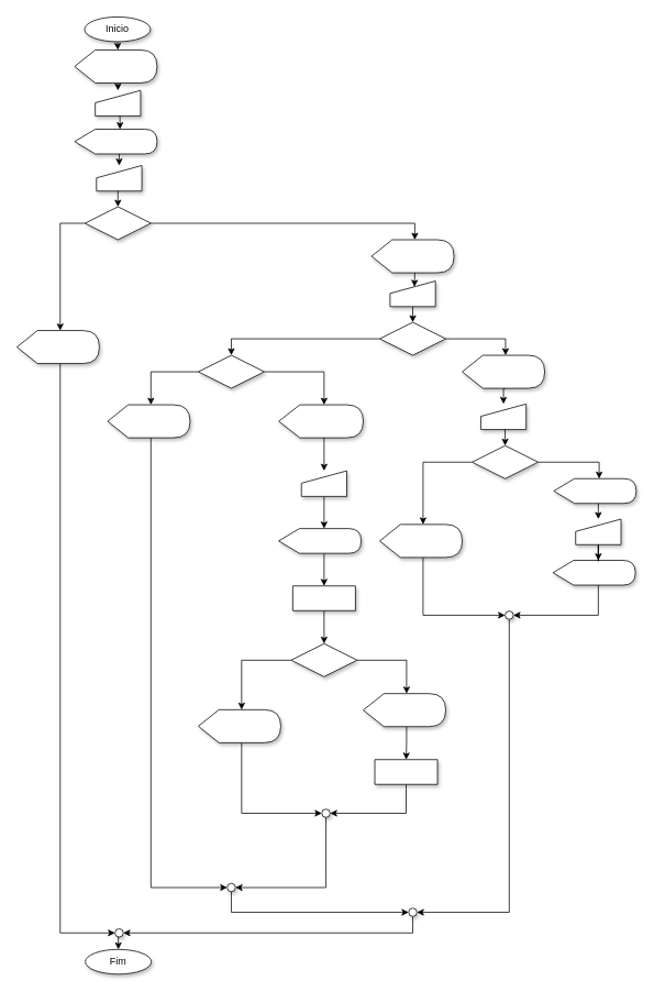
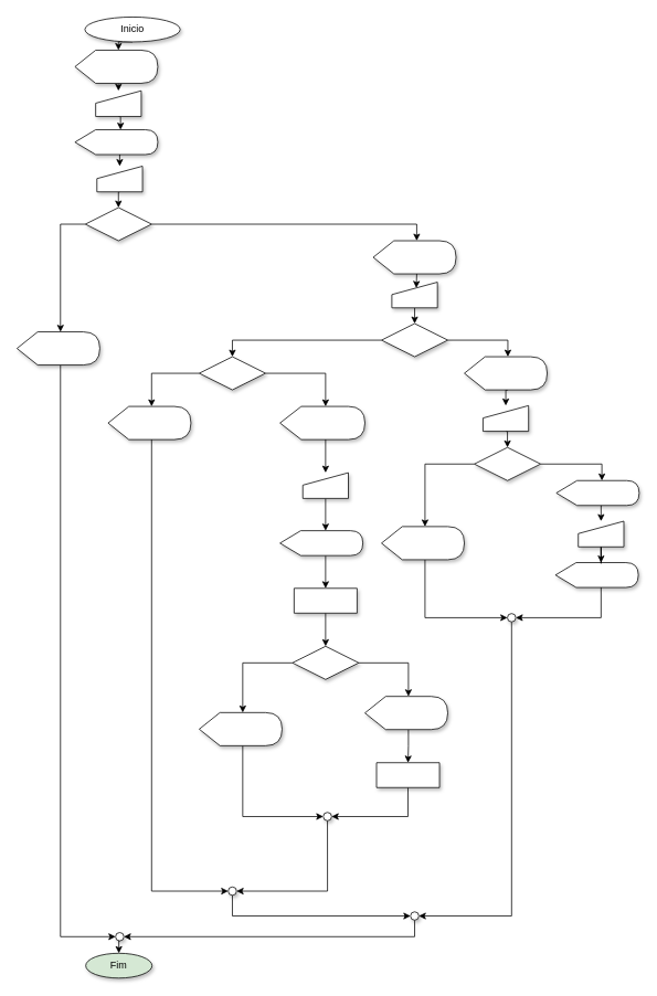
  <mxCell id="0" />
  <mxCell id="1" parent="0" />
  <mxCell id="2" style="edgeStyle=orthogonalEdgeStyle;rounded=0;orthogonalLoop=1;jettySize=auto;html=1;exitX=0;exitY=0;exitDx=52.5;exitDy=40;exitPerimeter=0;entryX=0.5;entryY=0;entryDx=0;entryDy=0;" edge="1" parent="1" source="3" target="30"><mxGeometry relative="1" as="geometry" /></mxCell>
  <mxCell id="3" value="" style="shape=display;whiteSpace=wrap;html=1;shadow=1;" vertex="1" parent="1"><mxGeometry x="90" y="60" width="100" height="40" as="geometry" /></mxCell>
  <mxCell id="4" style="edgeStyle=orthogonalEdgeStyle;rounded=0;orthogonalLoop=1;jettySize=auto;html=1;exitX=0;exitY=0;exitDx=55;exitDy=30;exitPerimeter=0;entryX=0.5;entryY=0;entryDx=0;entryDy=0;" edge="1" parent="1" source="5" target="32"><mxGeometry relative="1" as="geometry" /></mxCell>
  <mxCell id="5" value="" style="shape=display;whiteSpace=wrap;html=1;shadow=1;" vertex="1" parent="1"><mxGeometry x="90" y="156" width="100" height="30" as="geometry" /></mxCell>
  <mxCell id="6" style="edgeStyle=orthogonalEdgeStyle;rounded=0;orthogonalLoop=1;jettySize=auto;html=1;exitX=0;exitY=0;exitDx=52.5;exitDy=40;exitPerimeter=0;entryX=0;entryY=0.5;entryDx=0;entryDy=0;" edge="1" parent="1" source="7" target="71"><mxGeometry relative="1" as="geometry" /></mxCell>
  <mxCell id="7" value="" style="shape=display;whiteSpace=wrap;html=1;shadow=1;" vertex="1" parent="1"><mxGeometry x="20" y="400" width="100" height="40" as="geometry" /></mxCell>
  <mxCell id="8" style="edgeStyle=orthogonalEdgeStyle;rounded=0;orthogonalLoop=1;jettySize=auto;html=1;exitX=0;exitY=0;exitDx=52.5;exitDy=40;exitPerimeter=0;entryX=0.536;entryY=0.226;entryDx=0;entryDy=0;entryPerimeter=0;" edge="1" parent="1" source="9" target="37"><mxGeometry relative="1" as="geometry" /></mxCell>
  <mxCell id="9" value="" style="shape=display;whiteSpace=wrap;html=1;shadow=1;" vertex="1" parent="1"><mxGeometry x="450" y="290" width="100" height="40" as="geometry" /></mxCell>
  <mxCell id="10" style="edgeStyle=orthogonalEdgeStyle;rounded=0;orthogonalLoop=1;jettySize=auto;html=1;exitX=0;exitY=0;exitDx=52.5;exitDy=40;exitPerimeter=0;entryX=0.5;entryY=0;entryDx=0;entryDy=0;" edge="1" parent="1" source="11" target="39"><mxGeometry relative="1" as="geometry" /></mxCell>
  <mxCell id="11" value="" style="shape=display;whiteSpace=wrap;html=1;shadow=1;" vertex="1" parent="1"><mxGeometry x="560" y="430" width="100" height="40" as="geometry" /></mxCell>
  <mxCell id="12" style="edgeStyle=orthogonalEdgeStyle;rounded=0;orthogonalLoop=1;jettySize=auto;html=1;exitX=0;exitY=0;exitDx=55;exitDy=30;exitPerimeter=0;entryX=1;entryY=0.5;entryDx=0;entryDy=0;" edge="1" parent="1" source="13" target="63"><mxGeometry relative="1" as="geometry" /></mxCell>
  <mxCell id="13" value="" style="shape=display;whiteSpace=wrap;html=1;shadow=1;" vertex="1" parent="1"><mxGeometry x="670" y="678.5" width="100" height="30" as="geometry" /></mxCell>
  <mxCell id="14" style="edgeStyle=orthogonalEdgeStyle;rounded=0;orthogonalLoop=1;jettySize=auto;html=1;exitX=0;exitY=0;exitDx=52.5;exitDy=40;exitPerimeter=0;entryX=0;entryY=0.5;entryDx=0;entryDy=0;" edge="1" parent="1" source="15" target="63"><mxGeometry relative="1" as="geometry" /></mxCell>
  <mxCell id="15" value="" style="shape=display;whiteSpace=wrap;html=1;shadow=1;" vertex="1" parent="1"><mxGeometry x="460" y="635" width="100" height="40" as="geometry" /></mxCell>
  <mxCell id="16" style="edgeStyle=orthogonalEdgeStyle;rounded=0;orthogonalLoop=1;jettySize=auto;html=1;exitX=0;exitY=0;exitDx=55;exitDy=30;exitPerimeter=0;entryX=0.5;entryY=0;entryDx=0;entryDy=0;" edge="1" parent="1" source="17" target="57"><mxGeometry relative="1" as="geometry" /></mxCell>
  <mxCell id="17" value="" style="shape=display;whiteSpace=wrap;html=1;shadow=1;" vertex="1" parent="1"><mxGeometry x="337.5" y="490" width="102.5" height="40" as="geometry" /></mxCell>
  <mxCell id="18" style="edgeStyle=orthogonalEdgeStyle;rounded=0;orthogonalLoop=1;jettySize=auto;html=1;exitX=0;exitY=0;exitDx=55;exitDy=30;exitPerimeter=0;entryX=0.5;entryY=0;entryDx=0;entryDy=0;" edge="1" parent="1" source="19" target="61"><mxGeometry relative="1" as="geometry" /></mxCell>
  <mxCell id="19" value="" style="shape=display;whiteSpace=wrap;html=1;shadow=1;" vertex="1" parent="1"><mxGeometry x="337.5" y="640" width="100" height="30" as="geometry" /></mxCell>
  <mxCell id="20" style="edgeStyle=orthogonalEdgeStyle;rounded=0;orthogonalLoop=1;jettySize=auto;html=1;exitX=0;exitY=0;exitDx=52.5;exitDy=40;exitPerimeter=0;entryX=0;entryY=0.5;entryDx=0;entryDy=0;" edge="1" parent="1" source="21" target="65"><mxGeometry relative="1" as="geometry" /></mxCell>
  <mxCell id="21" value="" style="shape=display;whiteSpace=wrap;html=1;shadow=1;" vertex="1" parent="1"><mxGeometry x="240" y="859.5" width="100" height="40" as="geometry" /></mxCell>
  <mxCell id="22" style="edgeStyle=orthogonalEdgeStyle;rounded=0;orthogonalLoop=1;jettySize=auto;html=1;exitX=0;exitY=0;exitDx=52.5;exitDy=40;exitPerimeter=0;entryX=0;entryY=0.5;entryDx=0;entryDy=0;" edge="1" parent="1" source="23" target="67"><mxGeometry relative="1" as="geometry" /></mxCell>
  <mxCell id="23" value="" style="shape=display;whiteSpace=wrap;html=1;shadow=1;" vertex="1" parent="1"><mxGeometry x="130" y="490" width="100" height="40" as="geometry" /></mxCell>
  <mxCell id="24" style="edgeStyle=orthogonalEdgeStyle;rounded=0;orthogonalLoop=1;jettySize=auto;html=1;exitX=0;exitY=0;exitDx=52.5;exitDy=40;exitPerimeter=0;entryX=0.5;entryY=0;entryDx=0;entryDy=0;" edge="1" parent="1" source="25" target="59"><mxGeometry relative="1" as="geometry" /></mxCell>
  <mxCell id="25" value="" style="shape=display;whiteSpace=wrap;html=1;shadow=1;" vertex="1" parent="1"><mxGeometry x="440" y="840" width="100" height="40" as="geometry" /></mxCell>
  <mxCell id="26" style="edgeStyle=orthogonalEdgeStyle;rounded=0;orthogonalLoop=1;jettySize=auto;html=1;exitX=0.5;exitY=1;exitDx=0;exitDy=0;entryX=0;entryY=0;entryDx=52.5;entryDy=0;entryPerimeter=0;" edge="1" parent="1" source="27" target="3"><mxGeometry relative="1" as="geometry" /></mxCell>
- <mxCell id="27" value="Inicio" style="ellipse;whiteSpace=wrap;html=1;align=center;newEdgeStyle={&quot;edgeStyle&quot;:&quot;entityRelationEdgeStyle&quot;,&quot;startArrow&quot;:&quot;none&quot;,&quot;endArrow&quot;:&quot;none&quot;,&quot;segment&quot;:10,&quot;curved&quot;:1};treeFolding=1;treeMoving=1;shadow=1;" vertex="1" parent="1"><mxGeometry x="102" width="80" height="30" as="geometry" y="20" /></mxCell>
- <mxCell id="28" value="Fim" style="ellipse;whiteSpace=wrap;html=1;align=center;newEdgeStyle={&quot;edgeStyle&quot;:&quot;entityRelationEdgeStyle&quot;,&quot;startArrow&quot;:&quot;none&quot;,&quot;endArrow&quot;:&quot;none&quot;,&quot;segment&quot;:10,&quot;curved&quot;:1};treeFolding=1;treeMoving=1;shadow=1;" vertex="1" parent="1"><mxGeometry x="103" y="1150" width="80" height="30" as="geometry" /></mxCell>
+ <mxCell id="27" value="Inicio" style="ellipse;whiteSpace=wrap;html=1;align=center;newEdgeStyle={&quot;edgeStyle&quot;:&quot;entityRelationEdgeStyle&quot;,&quot;startArrow&quot;:&quot;none&quot;,&quot;endArrow&quot;:&quot;none&quot;,&quot;segment&quot;:10,&quot;curved&quot;:1};treeFolding=1;treeMoving=1;shadow=1;" vertex="1" parent="1"><mxGeometry x="102" y="20" width="115" height="30" as="geometry" /></mxCell>
+ <mxCell id="28" value="Fim" style="ellipse;whiteSpace=wrap;html=1;align=center;newEdgeStyle={&quot;edgeStyle&quot;:&quot;entityRelationEdgeStyle&quot;,&quot;startArrow&quot;:&quot;none&quot;,&quot;endArrow&quot;:&quot;none&quot;,&quot;segment&quot;:10,&quot;curved&quot;:1};treeFolding=1;treeMoving=1;shadow=1;fillColor=#d5e8d4;" vertex="1" parent="1"><mxGeometry x="103" y="1150" width="80" height="30" as="geometry" /></mxCell>
  <mxCell id="29" style="edgeStyle=orthogonalEdgeStyle;rounded=0;orthogonalLoop=1;jettySize=auto;html=1;exitX=0.5;exitY=1;exitDx=0;exitDy=0;entryX=0;entryY=0;entryDx=55;entryDy=0;entryPerimeter=0;" edge="1" parent="1" source="30" target="5"><mxGeometry relative="1" as="geometry" /></mxCell>
  <mxCell id="30" value="" style="shape=manualInput;whiteSpace=wrap;html=1;shadow=1;size=15;" vertex="1" parent="1"><mxGeometry x="115" y="109" width="55" height="31" as="geometry" /></mxCell>
  <mxCell id="31" style="edgeStyle=orthogonalEdgeStyle;rounded=0;orthogonalLoop=1;jettySize=auto;html=1;exitX=0.5;exitY=1;exitDx=0;exitDy=0;entryX=0.5;entryY=0;entryDx=0;entryDy=0;entryPerimeter=0;" edge="1" parent="1" source="32" target="35"><mxGeometry relative="1" as="geometry" /></mxCell>
  <mxCell id="32" value="" style="shape=manualInput;whiteSpace=wrap;html=1;shadow=1;size=15;" vertex="1" parent="1"><mxGeometry x="116.5" y="200" width="55" height="31" as="geometry" /></mxCell>
  <mxCell id="33" style="edgeStyle=orthogonalEdgeStyle;rounded=0;orthogonalLoop=1;jettySize=auto;html=1;exitX=1;exitY=0.5;exitDx=0;exitDy=0;exitPerimeter=0;entryX=0;entryY=0;entryDx=52.5;entryDy=0;entryPerimeter=0;" edge="1" parent="1" source="35" target="9"><mxGeometry relative="1" as="geometry" /></mxCell>
  <mxCell id="34" style="edgeStyle=orthogonalEdgeStyle;rounded=0;orthogonalLoop=1;jettySize=auto;html=1;exitX=0;exitY=0.5;exitDx=0;exitDy=0;exitPerimeter=0;entryX=0;entryY=0;entryDx=52.5;entryDy=0;entryPerimeter=0;" edge="1" parent="1" source="35" target="7"><mxGeometry relative="1" as="geometry" /></mxCell>
  <mxCell id="35" value="" style="strokeWidth=1;html=1;shape=mxgraph.flowchart.decision;whiteSpace=wrap;shadow=1;" vertex="1" parent="1"><mxGeometry x="102.5" y="250" width="80" height="40" as="geometry" /></mxCell>
  <mxCell id="36" style="edgeStyle=orthogonalEdgeStyle;rounded=0;orthogonalLoop=1;jettySize=auto;html=1;exitX=0.5;exitY=1;exitDx=0;exitDy=0;entryX=0.5;entryY=0;entryDx=0;entryDy=0;entryPerimeter=0;" edge="1" parent="1" source="37" target="49"><mxGeometry relative="1" as="geometry" /></mxCell>
  <mxCell id="37" value="" style="shape=manualInput;whiteSpace=wrap;html=1;shadow=1;size=15;" vertex="1" parent="1"><mxGeometry x="472.5" y="340" width="55" height="31" as="geometry" /></mxCell>
  <mxCell id="38" style="edgeStyle=orthogonalEdgeStyle;rounded=0;orthogonalLoop=1;jettySize=auto;html=1;exitX=0.5;exitY=1;exitDx=0;exitDy=0;entryX=0.5;entryY=0;entryDx=0;entryDy=0;entryPerimeter=0;" edge="1" parent="1" source="39" target="55"><mxGeometry relative="1" as="geometry" /></mxCell>
  <mxCell id="39" value="" style="shape=manualInput;whiteSpace=wrap;html=1;shadow=1;size=15;" vertex="1" parent="1"><mxGeometry x="582.5" y="489" width="55" height="31" as="geometry" /></mxCell>
  <mxCell id="40" style="edgeStyle=orthogonalEdgeStyle;rounded=0;orthogonalLoop=1;jettySize=auto;html=1;entryX=0;entryY=0;entryDx=55;entryDy=0;entryPerimeter=0;" edge="1" parent="1" source="41" target="13"><mxGeometry relative="1" as="geometry" /></mxCell>
  <mxCell id="41" value="" style="shape=manualInput;whiteSpace=wrap;html=1;shadow=1;size=15;" vertex="1" parent="1"><mxGeometry x="697.5" y="628.5" width="55" height="31" as="geometry" /></mxCell>
  <mxCell id="42" style="edgeStyle=orthogonalEdgeStyle;rounded=0;orthogonalLoop=1;jettySize=auto;html=1;exitX=0;exitY=0;exitDx=55;exitDy=30;exitPerimeter=0;entryX=0.5;entryY=0;entryDx=0;entryDy=0;" edge="1" parent="1" source="43" target="41"><mxGeometry relative="1" as="geometry" /></mxCell>
  <mxCell id="43" value="" style="shape=display;whiteSpace=wrap;html=1;shadow=1;" vertex="1" parent="1"><mxGeometry x="671" y="579.5" width="100" height="30" as="geometry" /></mxCell>
  <mxCell id="44" style="edgeStyle=orthogonalEdgeStyle;rounded=0;orthogonalLoop=1;jettySize=auto;html=1;entryX=0;entryY=0;entryDx=55;entryDy=0;entryPerimeter=0;" edge="1" parent="1" source="46" target="17"><mxGeometry relative="1" as="geometry" /></mxCell>
  <mxCell id="45" style="edgeStyle=orthogonalEdgeStyle;rounded=0;orthogonalLoop=1;jettySize=auto;html=1;exitX=0;exitY=0.5;exitDx=0;exitDy=0;exitPerimeter=0;entryX=0;entryY=0;entryDx=52.5;entryDy=0;entryPerimeter=0;" edge="1" parent="1" source="46" target="23"><mxGeometry relative="1" as="geometry" /></mxCell>
  <mxCell id="46" value="" style="strokeWidth=1;html=1;shape=mxgraph.flowchart.decision;whiteSpace=wrap;shadow=1;" vertex="1" parent="1"><mxGeometry x="240" y="430" width="80" height="40" as="geometry" /></mxCell>
  <mxCell id="47" style="edgeStyle=orthogonalEdgeStyle;rounded=0;orthogonalLoop=1;jettySize=auto;html=1;exitX=1;exitY=0.5;exitDx=0;exitDy=0;exitPerimeter=0;entryX=0;entryY=0;entryDx=52.5;entryDy=0;entryPerimeter=0;" edge="1" parent="1" source="49" target="11"><mxGeometry relative="1" as="geometry" /></mxCell>
  <mxCell id="48" style="edgeStyle=orthogonalEdgeStyle;rounded=0;orthogonalLoop=1;jettySize=auto;html=1;entryX=0.5;entryY=0;entryDx=0;entryDy=0;entryPerimeter=0;" edge="1" parent="1" source="49" target="46"><mxGeometry relative="1" as="geometry" /></mxCell>
  <mxCell id="49" value="" style="strokeWidth=1;html=1;shape=mxgraph.flowchart.decision;whiteSpace=wrap;shadow=1;" vertex="1" parent="1"><mxGeometry x="460" y="390" width="80" height="40" as="geometry" /></mxCell>
  <mxCell id="50" style="edgeStyle=orthogonalEdgeStyle;rounded=0;orthogonalLoop=1;jettySize=auto;html=1;exitX=1;exitY=0.5;exitDx=0;exitDy=0;exitPerimeter=0;entryX=0;entryY=0;entryDx=52.5;entryDy=0;entryPerimeter=0;" edge="1" parent="1" source="52" target="25"><mxGeometry relative="1" as="geometry" /></mxCell>
  <mxCell id="51" style="edgeStyle=orthogonalEdgeStyle;rounded=0;orthogonalLoop=1;jettySize=auto;html=1;entryX=0;entryY=0;entryDx=52.5;entryDy=0;entryPerimeter=0;" edge="1" parent="1" source="52" target="21"><mxGeometry relative="1" as="geometry" /></mxCell>
  <mxCell id="52" value="" style="strokeWidth=1;html=1;shape=mxgraph.flowchart.decision;whiteSpace=wrap;shadow=1;" vertex="1" parent="1"><mxGeometry x="352.5" y="779.5" width="80" height="40" as="geometry" /></mxCell>
  <mxCell id="53" style="edgeStyle=orthogonalEdgeStyle;rounded=0;orthogonalLoop=1;jettySize=auto;html=1;exitX=1;exitY=0.5;exitDx=0;exitDy=0;exitPerimeter=0;entryX=0;entryY=0;entryDx=55;entryDy=0;entryPerimeter=0;" edge="1" parent="1" source="55" target="43"><mxGeometry relative="1" as="geometry" /></mxCell>
  <mxCell id="54" style="edgeStyle=orthogonalEdgeStyle;rounded=0;orthogonalLoop=1;jettySize=auto;html=1;exitX=0;exitY=0.5;exitDx=0;exitDy=0;exitPerimeter=0;entryX=0;entryY=0;entryDx=52.5;entryDy=0;entryPerimeter=0;" edge="1" parent="1" source="55" target="15"><mxGeometry relative="1" as="geometry" /></mxCell>
  <mxCell id="55" value="" style="strokeWidth=1;html=1;shape=mxgraph.flowchart.decision;whiteSpace=wrap;shadow=1;" vertex="1" parent="1"><mxGeometry x="572" y="539.5" width="80" height="40" as="geometry" /></mxCell>
  <mxCell id="56" style="edgeStyle=orthogonalEdgeStyle;rounded=0;orthogonalLoop=1;jettySize=auto;html=1;exitX=0.5;exitY=1;exitDx=0;exitDy=0;entryX=0;entryY=0;entryDx=55;entryDy=0;entryPerimeter=0;" edge="1" parent="1" source="57" target="19"><mxGeometry relative="1" as="geometry" /></mxCell>
  <mxCell id="57" value="" style="shape=manualInput;whiteSpace=wrap;html=1;shadow=1;size=15;" vertex="1" parent="1"><mxGeometry x="365" y="570" width="55" height="31" as="geometry" /></mxCell>
  <mxCell id="58" style="edgeStyle=orthogonalEdgeStyle;rounded=0;orthogonalLoop=1;jettySize=auto;html=1;exitX=0.5;exitY=1;exitDx=0;exitDy=0;entryX=1;entryY=0.5;entryDx=0;entryDy=0;" edge="1" parent="1" source="59" target="65"><mxGeometry relative="1" as="geometry" /></mxCell>
  <mxCell id="59" value="" style="shape=manualInput;whiteSpace=wrap;html=1;shadow=1;size=0;" vertex="1" parent="1"><mxGeometry x="454" y="920" width="76" height="30" as="geometry" /></mxCell>
  <mxCell id="60" style="edgeStyle=orthogonalEdgeStyle;rounded=0;orthogonalLoop=1;jettySize=auto;html=1;exitX=0.5;exitY=1;exitDx=0;exitDy=0;entryX=0.5;entryY=0;entryDx=0;entryDy=0;entryPerimeter=0;" edge="1" parent="1" source="61" target="52"><mxGeometry relative="1" as="geometry" /></mxCell>
  <mxCell id="61" value="" style="shape=manualInput;whiteSpace=wrap;html=1;shadow=1;size=0;" vertex="1" parent="1"><mxGeometry x="354.5" y="709.5" width="76" height="30" as="geometry" /></mxCell>
  <mxCell id="62" style="edgeStyle=orthogonalEdgeStyle;rounded=0;orthogonalLoop=1;jettySize=auto;html=1;exitX=0.5;exitY=1;exitDx=0;exitDy=0;entryX=1;entryY=0.5;entryDx=0;entryDy=0;" edge="1" parent="1" source="63" target="69"><mxGeometry relative="1" as="geometry"><mxPoint x="617" y="1120" as="targetPoint" /><Array as="points"><mxPoint x="617" y="1105" /></Array></mxGeometry></mxCell>
  <mxCell id="63" value="" style="ellipse;whiteSpace=wrap;html=1;shadow=1;" vertex="1" parent="1"><mxGeometry x="612" y="740" width="10" height="10" as="geometry" /></mxCell>
  <mxCell id="64" style="edgeStyle=orthogonalEdgeStyle;rounded=0;orthogonalLoop=1;jettySize=auto;html=1;entryX=1;entryY=0.5;entryDx=0;entryDy=0;" edge="1" parent="1" source="65" target="67"><mxGeometry relative="1" as="geometry"><Array as="points"><mxPoint x="395" y="1075" /></Array></mxGeometry></mxCell>
  <mxCell id="65" value="" style="ellipse;whiteSpace=wrap;html=1;shadow=1;" vertex="1" parent="1"><mxGeometry x="389.75" y="980" width="10" height="10" as="geometry" /></mxCell>
  <mxCell id="66" style="edgeStyle=orthogonalEdgeStyle;rounded=0;orthogonalLoop=1;jettySize=auto;html=1;exitX=0.5;exitY=1;exitDx=0;exitDy=0;entryX=0;entryY=0.5;entryDx=0;entryDy=0;" edge="1" parent="1" source="67" target="69"><mxGeometry relative="1" as="geometry" /></mxCell>
  <mxCell id="67" value="" style="ellipse;whiteSpace=wrap;html=1;shadow=1;" vertex="1" parent="1"><mxGeometry x="275" y="1070" width="10" height="10" as="geometry" /></mxCell>
  <mxCell id="68" style="edgeStyle=orthogonalEdgeStyle;rounded=0;orthogonalLoop=1;jettySize=auto;html=1;exitX=0.5;exitY=1;exitDx=0;exitDy=0;entryX=1;entryY=0.5;entryDx=0;entryDy=0;" edge="1" parent="1" source="69" target="71"><mxGeometry relative="1" as="geometry" /></mxCell>
  <mxCell id="69" value="" style="ellipse;whiteSpace=wrap;html=1;shadow=1;" vertex="1" parent="1"><mxGeometry x="495" y="1100" width="10" height="10" as="geometry" /></mxCell>
  <mxCell id="70" style="edgeStyle=orthogonalEdgeStyle;rounded=0;orthogonalLoop=1;jettySize=auto;html=1;exitX=0.5;exitY=1;exitDx=0;exitDy=0;entryX=0.5;entryY=0;entryDx=0;entryDy=0;" edge="1" parent="1" source="71" target="28"><mxGeometry relative="1" as="geometry" /></mxCell>
  <mxCell id="71" value="" style="ellipse;whiteSpace=wrap;html=1;shadow=1;" vertex="1" parent="1"><mxGeometry x="139" y="1125" width="10" height="10" as="geometry" /></mxCell>
